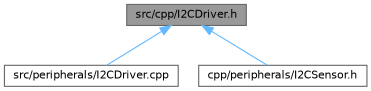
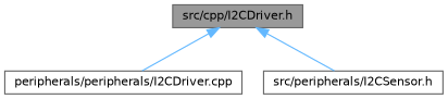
  digraph {
    node [color=grey40 fillcolor=white fontname=Helvetica fontsize=10 shape=box style=filled]
    edge [color=steelblue1 dir=back fontname=Helvetica fontsize=10 labelfontname=Helvetica labelfontsize=10 style=solid]
    n1 [color=gray40 fillcolor=grey60 fontcolor=black height=0.2 label="src/cpp/I2CDriver.h" width=0.4]
-   n2 [height=0.2 label="src/peripherals/I2CDriver.cpp" width=0.4]
-   n3 [height=0.2 label="cpp/peripherals/I2CSensor.h" width=0.4]
+   n2 [height=0.2 label="peripherals/peripherals/I2CDriver.cpp" width=0.4]
+   n3 [height=0.2 label="src/peripherals/I2CSensor.h" width=0.4]
    n1 -> n2
    n1 -> n3
  }
